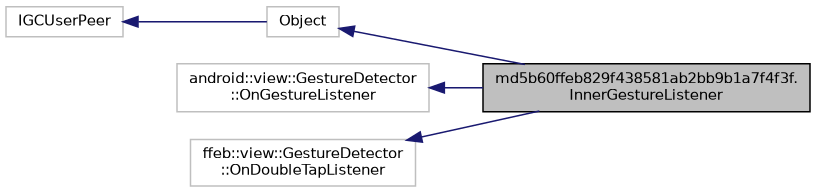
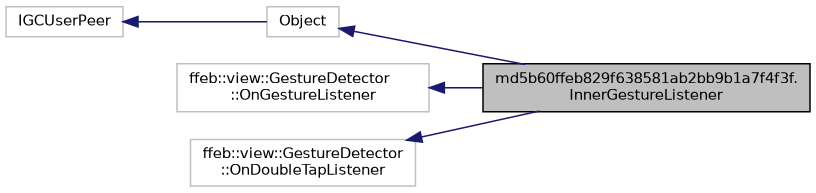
  digraph {
    rankdir=LR
    node [color=grey75 fillcolor=white fontname=Helvetica fontsize=10 shape=record style=filled]
    edge [color=midnightblue dir=back fontname=Helvetica fontsize=10 labelfontname=Helvetica labelfontsize=10 style=solid]
-   n1 [color=black fillcolor=grey75 fontcolor=black height=0.2 label="md5b60ffeb829f438581ab2bb9b1a7f4f3f.\lInnerGestureListener" width=0.4]
+   n1 [color=black fillcolor=grey75 fontcolor=black height=0.2 label="md5b60ffeb829f638581ab2bb9b1a7f4f3f.\lInnerGestureListener" width=0.4]
    n2 [height=0.2 label=Object width=0.4]
    n3 [height=0.2 label=IGCUserPeer width=0.4]
-   n4 [height=0.2 label="android::view::GestureDetector\l::OnGestureListener" width=0.4]
+   n4 [height=0.2 label="ffeb::view::GestureDetector\l::OnGestureListener" width=0.4]
    n5 [height=0.2 label="ffeb::view::GestureDetector\l::OnDoubleTapListener" width=0.4]
    n2 -> n1
    n3 -> n2
    n4 -> n1
    n5 -> n1
  }
